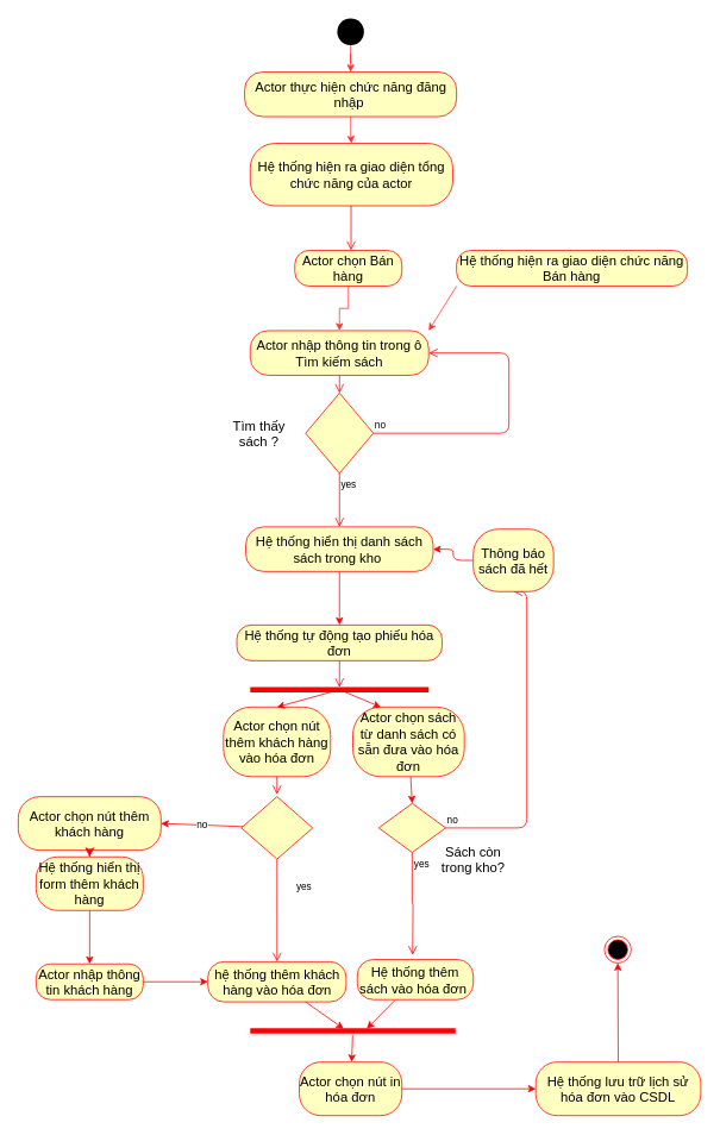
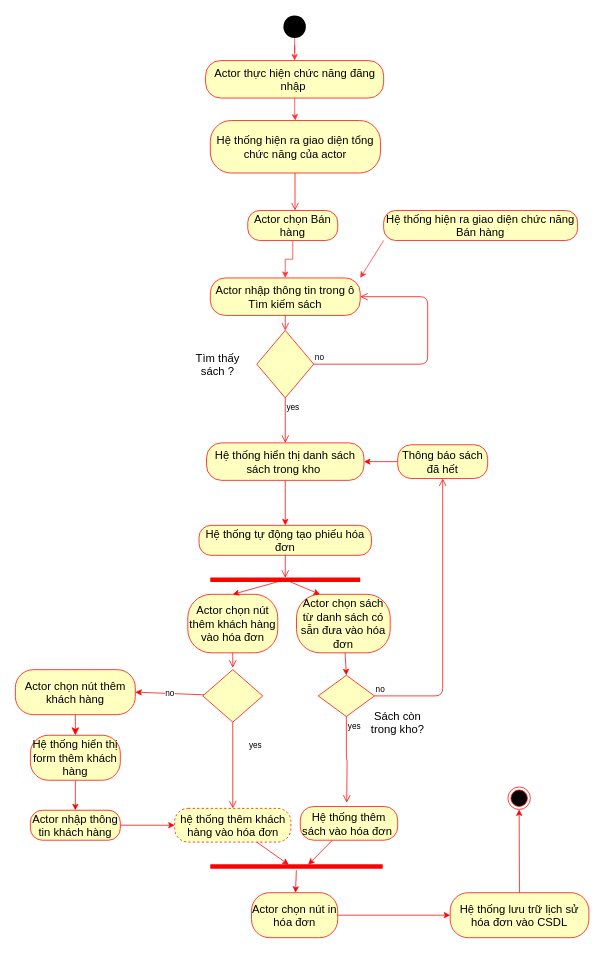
  <mxCell id="0" />
  <mxCell id="1" parent="0" />
  <mxCell id="2" style="edgeStyle=orthogonalEdgeStyle;rounded=0;orthogonalLoop=1;jettySize=auto;html=1;entryX=0.5;entryY=0;entryDx=0;entryDy=0;strokeColor=#FF3333;" edge="1" parent="1" source="3" target="50"><mxGeometry relative="1" as="geometry" /></mxCell>
  <mxCell id="3" value="" style="ellipse;fillColor=#000000;strokeColor=none;" parent="1" vertex="1"><mxGeometry x="377.5" y="20" width="30" height="30" as="geometry" /></mxCell>
  <mxCell id="4" value="&lt;font style=&quot;font-size: 15px&quot;&gt;Actor nhập thông tin trong ô Tìm kiếm sách&lt;/font&gt;" style="rounded=1;whiteSpace=wrap;html=1;arcSize=40;fontColor=#000000;fillColor=#ffffc0;strokeColor=#ff0000;" parent="1" vertex="1"><mxGeometry x="280" y="370" width="200" height="50" as="geometry" /></mxCell>
  <mxCell id="5" value="" style="edgeStyle=orthogonalEdgeStyle;html=1;verticalAlign=bottom;endArrow=open;endSize=8;strokeColor=#ff0000;exitX=0.5;exitY=1;exitDx=0;exitDy=0;" parent="1" source="4" edge="1"><mxGeometry relative="1" as="geometry"><mxPoint x="380" y="440" as="targetPoint" /></mxGeometry></mxCell>
  <mxCell id="6" style="edgeStyle=none;rounded=1;orthogonalLoop=1;jettySize=auto;html=1;strokeColor=#FF0000;" parent="1" source="7" edge="1"><mxGeometry relative="1" as="geometry"><mxPoint x="380" y="700" as="targetPoint" /></mxGeometry></mxCell>
  <mxCell id="7" value="&lt;font style=&quot;font-size: 15px&quot;&gt;Hệ thống hiển thị danh sách sách trong kho&amp;nbsp;&lt;/font&gt;" style="rounded=1;whiteSpace=wrap;html=1;arcSize=40;fontColor=#000000;fillColor=#ffffc0;strokeColor=#ff0000;" parent="1" vertex="1"><mxGeometry x="275" y="590" width="210" height="50" as="geometry" /></mxCell>
  <mxCell id="8" value="" style="rhombus;whiteSpace=wrap;html=1;fillColor=#ffffc0;strokeColor=#ff0000;" parent="1" vertex="1"><mxGeometry x="342" y="440" width="76" height="90" as="geometry" /></mxCell>
  <mxCell id="9" value="no" style="edgeStyle=orthogonalEdgeStyle;html=1;align=left;verticalAlign=bottom;endArrow=open;endSize=8;strokeColor=#ff0000;exitX=1;exitY=0.5;exitDx=0;exitDy=0;" parent="1" source="8" edge="1"><mxGeometry x="-1" relative="1" as="geometry"><mxPoint x="480" y="395" as="targetPoint" /><Array as="points"><mxPoint x="570" y="485" /><mxPoint x="570" y="395" /></Array></mxGeometry></mxCell>
  <mxCell id="10" value="yes" style="edgeStyle=orthogonalEdgeStyle;html=1;align=left;verticalAlign=top;endArrow=open;endSize=8;strokeColor=#ff0000;" parent="1" source="8" edge="1"><mxGeometry x="-1" relative="1" as="geometry"><mxPoint x="380" y="590" as="targetPoint" /><Array as="points"><mxPoint x="380" y="560" /><mxPoint x="380" y="560" /></Array></mxGeometry></mxCell>
  <mxCell id="11" value="Hệ thống tự động tạo phiếu hóa đơn" style="rounded=1;whiteSpace=wrap;html=1;arcSize=40;fontColor=#000000;fillColor=#ffffc0;strokeColor=#ff0000;fontSize=15;" parent="1" vertex="1"><mxGeometry x="265" y="700" width="230" height="40" as="geometry" /></mxCell>
  <mxCell id="12" value="" style="edgeStyle=orthogonalEdgeStyle;html=1;verticalAlign=bottom;endArrow=open;endSize=8;strokeColor=#ff0000;" parent="1" source="11" edge="1"><mxGeometry relative="1" as="geometry"><mxPoint x="380" y="770" as="targetPoint" /></mxGeometry></mxCell>
  <mxCell id="13" style="edgeStyle=none;rounded=1;orthogonalLoop=1;jettySize=auto;html=1;entryX=0.5;entryY=0;entryDx=0;entryDy=0;strokeColor=#FF0000;" parent="1" source="14" target="15" edge="1"><mxGeometry relative="1" as="geometry" /></mxCell>
  <mxCell id="14" value="Actor chọn sách từ danh sách có sẵn đưa vào hóa đơn" style="rounded=1;whiteSpace=wrap;html=1;arcSize=40;fontColor=#000000;fillColor=#ffffc0;strokeColor=#ff0000;fontSize=15;" parent="1" vertex="1"><mxGeometry x="395" y="792" width="125" height="78" as="geometry" /></mxCell>
  <mxCell id="15" value="" style="rhombus;whiteSpace=wrap;html=1;fillColor=#ffffc0;strokeColor=#ff0000;" parent="1" vertex="1"><mxGeometry x="424" y="900" width="75" height="55" as="geometry" /></mxCell>
  <mxCell id="16" value="no" style="edgeStyle=orthogonalEdgeStyle;html=1;align=left;verticalAlign=bottom;endArrow=open;endSize=8;strokeColor=#ff0000;entryX=0.5;entryY=1;entryDx=0;entryDy=0;" parent="1" source="15" target="19" edge="1"><mxGeometry x="-1" relative="1" as="geometry"><mxPoint x="590" y="820" as="targetPoint" /><Array as="points"><mxPoint x="590" y="927" /></Array></mxGeometry></mxCell>
  <mxCell id="17" value="yes" style="edgeStyle=orthogonalEdgeStyle;html=1;align=left;verticalAlign=top;endArrow=open;endSize=8;strokeColor=#ff0000;" parent="1" source="15" edge="1"><mxGeometry x="-1" relative="1" as="geometry"><mxPoint x="462" y="1070" as="targetPoint" /></mxGeometry></mxCell>
  <mxCell id="18" style="edgeStyle=orthogonalEdgeStyle;rounded=1;orthogonalLoop=1;jettySize=auto;html=1;strokeColor=#FF0000;entryX=1;entryY=0.5;entryDx=0;entryDy=0;" parent="1" source="19" target="7" edge="1"><mxGeometry relative="1" as="geometry"><mxPoint x="460" y="632.5" as="targetPoint" /><Array as="points" /></mxGeometry></mxCell>
- <mxCell id="19" value="Thông báo sách đã hết" style="rounded=1;whiteSpace=wrap;html=1;arcSize=40;fontColor=#000000;fillColor=#ffffc0;strokeColor=#ff0000;fontSize=15;" parent="1" vertex="1"><mxGeometry x="530" y="592.5" width="90" height="70" as="geometry" /></mxCell>
+ <mxCell id="19" value="Thông báo sách đã hết" style="rounded=1;whiteSpace=wrap;html=1;arcSize=40;fontColor=#000000;fillColor=#ffffc0;strokeColor=#ff0000;fontSize=15;" parent="1" vertex="1"><mxGeometry x="530" y="592.5" width="120" height="45" as="geometry" /></mxCell>
  <mxCell id="20" style="rounded=1;orthogonalLoop=1;jettySize=auto;html=1;entryX=0.25;entryY=0;entryDx=0;entryDy=0;strokeColor=#FF0000;" parent="1" source="21" target="14" edge="1"><mxGeometry relative="1" as="geometry" /></mxCell>
  <mxCell id="21" value="" style="shape=line;html=1;strokeWidth=6;strokeColor=#ff0000;" parent="1" vertex="1"><mxGeometry x="280" y="770" width="200" height="5" as="geometry" /></mxCell>
  <mxCell id="22" value="Actor chọn nút thêm khách hàng vào hóa đơn" style="rounded=1;whiteSpace=wrap;html=1;arcSize=40;fontColor=#000000;fillColor=#ffffc0;strokeColor=#ff0000;fontSize=15;" parent="1" vertex="1"><mxGeometry x="250" y="792" width="120" height="78" as="geometry" /></mxCell>
  <mxCell id="23" value="" style="edgeStyle=orthogonalEdgeStyle;html=1;verticalAlign=bottom;endArrow=open;endSize=8;strokeColor=#ff0000;" parent="1" source="22" edge="1"><mxGeometry relative="1" as="geometry"><mxPoint x="310" y="890" as="targetPoint" /></mxGeometry></mxCell>
  <mxCell id="24" style="rounded=1;orthogonalLoop=1;jettySize=auto;html=1;entryX=0.5;entryY=0;entryDx=0;entryDy=0;strokeColor=#FF0000;" parent="1" source="21" target="22" edge="1"><mxGeometry relative="1" as="geometry"><mxPoint x="397.273" y="795" as="sourcePoint" /><mxPoint x="470" y="820" as="targetPoint" /></mxGeometry></mxCell>
  <mxCell id="25" value="no" style="edgeStyle=none;rounded=1;orthogonalLoop=1;jettySize=auto;html=1;entryX=1;entryY=0.5;entryDx=0;entryDy=0;strokeColor=#FF0000;" parent="1" source="26" target="27" edge="1"><mxGeometry relative="1" as="geometry" /></mxCell>
  <mxCell id="26" value="" style="rhombus;whiteSpace=wrap;html=1;fillColor=#ffffc0;strokeColor=#ff0000;" parent="1" vertex="1"><mxGeometry x="270" y="892.5" width="80" height="70" as="geometry" /></mxCell>
  <mxCell id="27" value="Actor chọn nút thêm khách hàng" style="rounded=1;whiteSpace=wrap;html=1;arcSize=40;fontColor=#000000;fillColor=#ffffc0;strokeColor=#ff0000;fontSize=15;" parent="1" vertex="1"><mxGeometry x="20" y="892.5" width="160" height="60" as="geometry" /></mxCell>
  <mxCell id="28" value="" style="edgeStyle=orthogonalEdgeStyle;html=1;verticalAlign=bottom;endArrow=classic;endSize=8;strokeColor=#ff0000;entryX=0.5;entryY=0;entryDx=0;entryDy=0;" parent="1" source="27" target="30" edge="1"><mxGeometry relative="1" as="geometry"><mxPoint x="110" y="1000" as="targetPoint" /></mxGeometry></mxCell>
  <mxCell id="29" style="edgeStyle=none;rounded=1;orthogonalLoop=1;jettySize=auto;html=1;entryX=0.5;entryY=0;entryDx=0;entryDy=0;strokeColor=#FF0000;" parent="1" source="30" target="32" edge="1"><mxGeometry relative="1" as="geometry" /></mxCell>
- <mxCell id="30" value="Hệ thống hiển thị form thêm khách hàng" style="rounded=1;whiteSpace=wrap;html=1;arcSize=40;fontColor=#000000;fillColor=#ffffc0;strokeColor=#ff0000;fontSize=15;" parent="1" vertex="1"><mxGeometry x="40" y="960" width="120" height="60" as="geometry" /></mxCell>
+ <mxCell id="30" value="Hệ thống hiển thị form thêm khách hàng" style="rounded=1;whiteSpace=wrap;html=1;arcSize=40;fontColor=#000000;fillColor=#ffffc0;strokeColor=#ff0000;fontSize=15;" parent="1" vertex="1"><mxGeometry x="40" y="980" width="120" height="60" as="geometry" /></mxCell>
  <mxCell id="31" style="edgeStyle=none;rounded=1;orthogonalLoop=1;jettySize=auto;html=1;entryX=0;entryY=0.5;entryDx=0;entryDy=0;strokeColor=#FF0000;" parent="1" source="32" target="43" edge="1"><mxGeometry relative="1" as="geometry" /></mxCell>
  <mxCell id="32" value="Actor nhập thông tin khách hàng" style="rounded=1;whiteSpace=wrap;html=1;arcSize=40;fontColor=#000000;fillColor=#ffffc0;strokeColor=#ff0000;fontSize=15;" parent="1" vertex="1"><mxGeometry x="40" y="1080" width="120" height="40" as="geometry" /></mxCell>
  <mxCell id="33" style="edgeStyle=none;rounded=1;orthogonalLoop=1;jettySize=auto;html=1;entryX=0.568;entryY=0.267;entryDx=0;entryDy=0;entryPerimeter=0;strokeColor=#FF0000;fontSize=15;" parent="1" source="34" target="36" edge="1"><mxGeometry relative="1" as="geometry" /></mxCell>
  <mxCell id="34" value="Hệ thống thêm sách vào hóa đơn&amp;nbsp;" style="rounded=1;whiteSpace=wrap;html=1;arcSize=40;fontColor=#000000;fillColor=#ffffc0;strokeColor=#ff0000;fontSize=15;" parent="1" vertex="1"><mxGeometry x="400" y="1075" width="130" height="45" as="geometry" /></mxCell>
  <mxCell id="35" style="edgeStyle=none;rounded=1;orthogonalLoop=1;jettySize=auto;html=1;strokeColor=#FF0000;fontSize=15;" parent="1" source="36" target="38" edge="1"><mxGeometry relative="1" as="geometry" /></mxCell>
  <mxCell id="36" value="" style="shape=line;html=1;strokeWidth=6;strokeColor=#ff0000;" parent="1" vertex="1"><mxGeometry x="280" y="1150" width="230" height="10" as="geometry" /></mxCell>
  <mxCell id="37" style="edgeStyle=none;rounded=1;orthogonalLoop=1;jettySize=auto;html=1;entryX=0;entryY=0.5;entryDx=0;entryDy=0;strokeColor=#FF0000;fontSize=15;" parent="1" source="38" target="40" edge="1"><mxGeometry relative="1" as="geometry" /></mxCell>
  <mxCell id="38" value="Actor chọn nút in hóa đơn" style="rounded=1;whiteSpace=wrap;html=1;arcSize=40;fontColor=#000000;fillColor=#ffffc0;strokeColor=#ff0000;fontSize=15;" parent="1" vertex="1"><mxGeometry x="335" y="1190" width="115" height="60" as="geometry" /></mxCell>
  <mxCell id="39" style="edgeStyle=none;rounded=1;orthogonalLoop=1;jettySize=auto;html=1;entryX=0.5;entryY=1;entryDx=0;entryDy=0;strokeColor=#FF0000;fontSize=15;" parent="1" source="40" target="47" edge="1"><mxGeometry relative="1" as="geometry" /></mxCell>
  <mxCell id="40" value="Hệ thống lưu trữ lịch sử hóa đơn vào CSDL" style="rounded=1;whiteSpace=wrap;html=1;arcSize=40;fontColor=#000000;fillColor=#ffffc0;strokeColor=#ff0000;fontSize=15;" parent="1" vertex="1"><mxGeometry x="600" y="1190" width="185" height="60" as="geometry" /></mxCell>
  <mxCell id="41" style="edgeStyle=none;rounded=1;orthogonalLoop=1;jettySize=auto;html=1;exitX=0.75;exitY=1;exitDx=0;exitDy=0;strokeColor=#FF0000;" parent="1" source="22" target="22" edge="1"><mxGeometry relative="1" as="geometry" /></mxCell>
  <mxCell id="42" style="edgeStyle=none;rounded=1;orthogonalLoop=1;jettySize=auto;html=1;entryX=0.455;entryY=0.267;entryDx=0;entryDy=0;entryPerimeter=0;strokeColor=#FF0000;fontSize=15;" parent="1" source="43" target="36" edge="1"><mxGeometry relative="1" as="geometry" /></mxCell>
- <mxCell id="43" value="hệ thống thêm khách hàng vào hóa đơn" style="rounded=1;whiteSpace=wrap;html=1;arcSize=40;fontColor=#000000;fillColor=#ffffc0;strokeColor=#ff0000;fontSize=15;" parent="1" vertex="1"><mxGeometry x="232.5" y="1077.5" width="155" height="45" as="geometry" /></mxCell>
+ <mxCell id="43" value="hệ thống thêm khách hàng vào hóa đơn" style="rounded=1;whiteSpace=wrap;html=1;arcSize=40;fontColor=#000000;fillColor=#ffffc0;strokeColor=#ff0000;fontSize=15;dashed=1;" parent="1" vertex="1"><mxGeometry x="232.5" y="1077.5" width="155" height="45" as="geometry" /></mxCell>
  <mxCell id="44" value="yes" style="edgeStyle=orthogonalEdgeStyle;html=1;align=left;verticalAlign=top;endArrow=open;endSize=8;strokeColor=#ff0000;" parent="1" source="26" target="43" edge="1"><mxGeometry x="-0.696" y="20" relative="1" as="geometry"><mxPoint x="310" y="1120" as="targetPoint" /><mxPoint x="310" y="950" as="sourcePoint" /><Array as="points"><mxPoint x="310" y="1020" /><mxPoint x="310" y="1020" /></Array><mxPoint as="offset" /></mxGeometry></mxCell>
  <mxCell id="45" style="edgeStyle=none;rounded=1;orthogonalLoop=1;jettySize=auto;html=1;entryX=0.5;entryY=0;entryDx=0;entryDy=0;strokeColor=#FF0000;" parent="1" source="40" target="40" edge="1"><mxGeometry relative="1" as="geometry" /></mxCell>
  <mxCell id="46" value="&lt;font style=&quot;font-size: 15px&quot;&gt;Tìm thấy sách ?&lt;/font&gt;" style="text;html=1;strokeColor=none;fillColor=none;align=center;verticalAlign=middle;whiteSpace=wrap;rounded=0;" parent="1" vertex="1"><mxGeometry x="250" y="475" width="80" height="20" as="geometry" /></mxCell>
  <mxCell id="47" value="" style="ellipse;html=1;shape=endState;fillColor=#000000;strokeColor=#ff0000;fontSize=15;" parent="1" vertex="1"><mxGeometry x="677" y="1049" width="30" height="30" as="geometry" /></mxCell>
  <mxCell id="48" value="Sách còn trong kho?&lt;br&gt;" style="text;html=1;strokeColor=none;fillColor=none;align=center;verticalAlign=middle;whiteSpace=wrap;rounded=0;fontSize=15;" parent="1" vertex="1"><mxGeometry x="485" y="952.5" width="90" height="20" as="geometry" /></mxCell>
  <mxCell id="49" style="edgeStyle=orthogonalEdgeStyle;rounded=0;orthogonalLoop=1;jettySize=auto;html=1;entryX=0.5;entryY=0;entryDx=0;entryDy=0;strokeColor=#FF3333;" edge="1" parent="1" source="50" target="52"><mxGeometry relative="1" as="geometry" /></mxCell>
  <mxCell id="50" value="&lt;font style=&quot;font-size: 15px&quot;&gt;Actor thực hiện chức năng đăng nhập&amp;nbsp;&lt;/font&gt;" style="rounded=1;whiteSpace=wrap;html=1;arcSize=40;fontColor=#000000;fillColor=#ffffc0;strokeColor=#ff0000;" vertex="1" parent="1"><mxGeometry x="273.75" y="80" width="237.5" height="50" as="geometry" /></mxCell>
  <mxCell id="51" style="edgeStyle=orthogonalEdgeStyle;rounded=0;orthogonalLoop=1;jettySize=auto;html=1;exitX=1;exitY=1;exitDx=0;exitDy=0;entryX=1;entryY=0;entryDx=0;entryDy=0;" edge="1" parent="1" source="3" target="3"><mxGeometry relative="1" as="geometry" /></mxCell>
  <mxCell id="52" value="&lt;font style=&quot;font-size: 15px&quot;&gt;Hệ thống hiện ra giao diện tổng chức năng của actor&lt;/font&gt;" style="rounded=1;whiteSpace=wrap;html=1;arcSize=40;fontColor=#000000;fillColor=#ffffc0;strokeColor=#ff0000;" vertex="1" parent="1"><mxGeometry x="280" y="160" width="227" height="70" as="geometry" /></mxCell>
  <mxCell id="53" value="" style="edgeStyle=orthogonalEdgeStyle;html=1;verticalAlign=bottom;endArrow=open;endSize=8;strokeColor=#ff0000;" edge="1" source="52" parent="1"><mxGeometry relative="1" as="geometry"><mxPoint x="393" y="280" as="targetPoint" /></mxGeometry></mxCell>
  <mxCell id="54" style="edgeStyle=orthogonalEdgeStyle;rounded=0;orthogonalLoop=1;jettySize=auto;html=1;strokeColor=#FF3333;" edge="1" parent="1" source="55" target="4"><mxGeometry relative="1" as="geometry" /></mxCell>
  <mxCell id="55" value="&lt;font style=&quot;font-size: 15px&quot;&gt;Actor chọn Bán hàng&lt;/font&gt;" style="rounded=1;whiteSpace=wrap;html=1;arcSize=40;fontColor=#000000;fillColor=#ffffc0;strokeColor=#ff0000;" vertex="1" parent="1"><mxGeometry x="330" y="280" width="120" height="40" as="geometry" /></mxCell>
  <mxCell id="56" style="rounded=0;orthogonalLoop=1;jettySize=auto;html=1;exitX=0;exitY=1;exitDx=0;exitDy=0;entryX=1;entryY=0;entryDx=0;entryDy=0;strokeColor=#FF3333;" edge="1" parent="1" source="57" target="4"><mxGeometry relative="1" as="geometry" /></mxCell>
  <mxCell id="57" value="&lt;font style=&quot;font-size: 15px&quot;&gt;Hệ thống hiện ra giao diện chức năng Bán hàng&lt;/font&gt;" style="rounded=1;whiteSpace=wrap;html=1;arcSize=40;fontColor=#000000;fillColor=#ffffc0;strokeColor=#ff0000;" vertex="1" parent="1"><mxGeometry x="511.25" y="280" width="258.75" height="40" as="geometry" /></mxCell>
